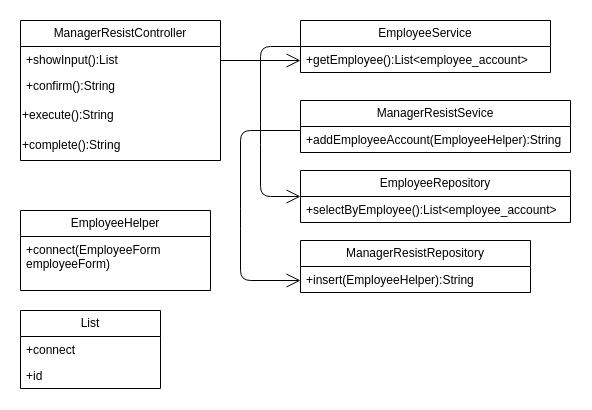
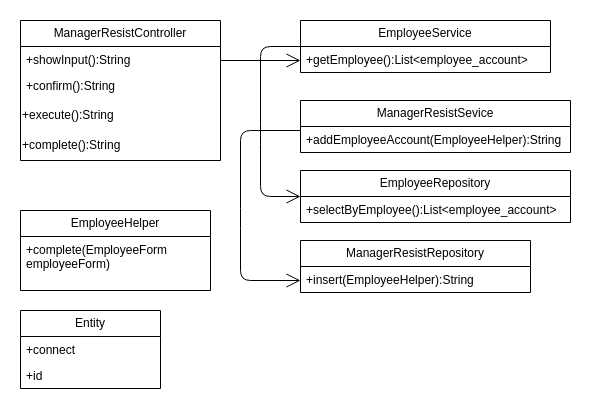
  <mxCell id="0" />
  <mxCell id="1" parent="0" />
  <mxCell id="2" value="ManagerResistController" style="swimlane;fontStyle=0;childLayout=stackLayout;horizontal=1;startSize=26;fillColor=none;horizontalStack=0;resizeParent=1;resizeParentMax=0;resizeLast=0;collapsible=1;marginBottom=0;whiteSpace=wrap;html=1;" parent="1" vertex="1"><mxGeometry x="20" y="20" width="200" height="140" as="geometry" /></mxCell>
- <mxCell id="3" value="+showInput():List&lt;span style=&quot;white-space: pre;&quot;&gt;&#09;&lt;/span&gt;&lt;div&gt;&lt;br&gt;&lt;/div&gt;" style="text;strokeColor=none;fillColor=none;align=left;verticalAlign=top;spacingLeft=4;spacingRight=4;overflow=hidden;rotatable=0;points=[[0,0.5],[1,0.5]];portConstraint=eastwest;whiteSpace=wrap;html=1;" parent="2" vertex="1"><mxGeometry y="26" width="200" height="26" as="geometry" /></mxCell>
+ <mxCell id="3" value="+showInput():String&lt;span style=&quot;white-space: pre;&quot;&gt;&#09;&lt;/span&gt;&lt;div&gt;&lt;br&gt;&lt;/div&gt;" style="text;strokeColor=none;fillColor=none;align=left;verticalAlign=top;spacingLeft=4;spacingRight=4;overflow=hidden;rotatable=0;points=[[0,0.5],[1,0.5]];portConstraint=eastwest;whiteSpace=wrap;html=1;" parent="2" vertex="1"><mxGeometry y="26" width="200" height="26" as="geometry" /></mxCell>
  <mxCell id="4" value="+confirm():String" style="text;strokeColor=none;fillColor=none;align=left;verticalAlign=top;spacingLeft=4;spacingRight=4;overflow=hidden;rotatable=0;points=[[0,0.5],[1,0.5]];portConstraint=eastwest;whiteSpace=wrap;html=1;" parent="2" vertex="1"><mxGeometry y="52" width="200" height="28" as="geometry" /></mxCell>
  <mxCell id="5" value="+execute():String" style="text;html=1;align=left;verticalAlign=middle;resizable=0;points=[];autosize=1;strokeColor=none;fillColor=none;" parent="2" vertex="1"><mxGeometry y="80" width="200" height="30" as="geometry" /></mxCell>
  <mxCell id="6" value="+complete():String" style="text;html=1;align=left;verticalAlign=middle;resizable=0;points=[];autosize=1;strokeColor=none;fillColor=none;" parent="2" vertex="1"><mxGeometry y="110" width="200" height="30" as="geometry" /></mxCell>
  <mxCell id="7" value="EmployeeService" style="swimlane;fontStyle=0;childLayout=stackLayout;horizontal=1;startSize=26;fillColor=none;horizontalStack=0;resizeParent=1;resizeParentMax=0;resizeLast=0;collapsible=1;marginBottom=0;whiteSpace=wrap;html=1;" parent="1" vertex="1"><mxGeometry x="300" y="20" width="250" height="52" as="geometry" /></mxCell>
  <mxCell id="8" value="+getEmployee():List&amp;lt;employee_account&amp;gt;" style="text;strokeColor=none;fillColor=none;align=left;verticalAlign=top;spacingLeft=4;spacingRight=4;overflow=hidden;rotatable=0;points=[[0,0.5],[1,0.5]];portConstraint=eastwest;whiteSpace=wrap;html=1;" parent="7" vertex="1"><mxGeometry y="26" width="250" height="26" as="geometry" /></mxCell>
  <mxCell id="9" value="ManagerResistSevice" style="swimlane;fontStyle=0;childLayout=stackLayout;horizontal=1;startSize=26;fillColor=none;horizontalStack=0;resizeParent=1;resizeParentMax=0;resizeLast=0;collapsible=1;marginBottom=0;whiteSpace=wrap;html=1;" parent="1" vertex="1"><mxGeometry x="300" y="100" width="270" height="52" as="geometry" /></mxCell>
  <mxCell id="10" value="+addEmployeeAccount(EmployeeHelper):String" style="text;strokeColor=none;fillColor=none;align=left;verticalAlign=top;spacingLeft=4;spacingRight=4;overflow=hidden;rotatable=0;points=[[0,0.5],[1,0.5]];portConstraint=eastwest;whiteSpace=wrap;html=1;" parent="9" vertex="1"><mxGeometry y="26" width="270" height="26" as="geometry" /></mxCell>
  <mxCell id="11" value="EmployeeRepository" style="swimlane;fontStyle=0;childLayout=stackLayout;horizontal=1;startSize=26;fillColor=none;horizontalStack=0;resizeParent=1;resizeParentMax=0;resizeLast=0;collapsible=1;marginBottom=0;whiteSpace=wrap;html=1;" parent="1" vertex="1"><mxGeometry x="300" y="170" width="270" height="52" as="geometry" /></mxCell>
  <mxCell id="12" value="+selectByEmployee():List&amp;lt;employee_account&amp;gt;" style="text;strokeColor=none;fillColor=none;align=left;verticalAlign=top;spacingLeft=4;spacingRight=4;overflow=hidden;rotatable=0;points=[[0,0.5],[1,0.5]];portConstraint=eastwest;whiteSpace=wrap;html=1;" parent="11" vertex="1"><mxGeometry y="26" width="270" height="26" as="geometry" /></mxCell>
  <mxCell id="13" value="ManagerResistRepository" style="swimlane;fontStyle=0;childLayout=stackLayout;horizontal=1;startSize=26;fillColor=none;horizontalStack=0;resizeParent=1;resizeParentMax=0;resizeLast=0;collapsible=1;marginBottom=0;whiteSpace=wrap;html=1;" parent="1" vertex="1"><mxGeometry x="300" y="240" width="230" height="52" as="geometry" /></mxCell>
  <mxCell id="14" value="+insert(EmployeeHelper):String" style="text;strokeColor=none;fillColor=none;align=left;verticalAlign=top;spacingLeft=4;spacingRight=4;overflow=hidden;rotatable=0;points=[[0,0.5],[1,0.5]];portConstraint=eastwest;whiteSpace=wrap;html=1;" parent="13" vertex="1"><mxGeometry y="26" width="230" height="26" as="geometry" /></mxCell>
  <mxCell id="15" value="" style="endArrow=open;endFill=1;endSize=12;html=1;" parent="1" edge="1"><mxGeometry width="160" relative="1" as="geometry"><mxPoint x="220" y="60" as="sourcePoint" /><mxPoint x="300" y="60" as="targetPoint" /></mxGeometry></mxCell>
  <mxCell id="16" value="" style="endArrow=open;endFill=1;endSize=12;html=1;exitX=0;exitY=0.5;exitDx=0;exitDy=0;entryX=0;entryY=0.5;entryDx=0;entryDy=0;" parent="1" source="7" target="11" edge="1"><mxGeometry width="160" relative="1" as="geometry"><mxPoint x="232" y="107" as="sourcePoint" /><mxPoint x="260" y="200" as="targetPoint" /><Array as="points"><mxPoint x="260" y="46" /><mxPoint x="260" y="134" /><mxPoint x="260" y="196" /></Array></mxGeometry></mxCell>
  <mxCell id="17" value="" style="endArrow=open;endFill=1;endSize=12;html=1;exitX=0;exitY=0.5;exitDx=0;exitDy=0;entryX=0;entryY=0.5;entryDx=0;entryDy=0;" parent="1" edge="1"><mxGeometry width="160" relative="1" as="geometry"><mxPoint x="300" y="130" as="sourcePoint" /><mxPoint x="300" y="280" as="targetPoint" /><Array as="points"><mxPoint x="240" y="130" /><mxPoint x="240" y="218" /><mxPoint x="240" y="280" /></Array></mxGeometry></mxCell>
- <mxCell id="18" value="List" style="swimlane;fontStyle=0;childLayout=stackLayout;horizontal=1;startSize=26;fillColor=none;horizontalStack=0;resizeParent=1;resizeParentMax=0;resizeLast=0;collapsible=1;marginBottom=0;whiteSpace=wrap;html=1;" parent="1" vertex="1"><mxGeometry x="20" y="310" width="140" height="78" as="geometry" /></mxCell>
+ <mxCell id="18" value="Entity" style="swimlane;fontStyle=0;childLayout=stackLayout;horizontal=1;startSize=26;fillColor=none;horizontalStack=0;resizeParent=1;resizeParentMax=0;resizeLast=0;collapsible=1;marginBottom=0;whiteSpace=wrap;html=1;" parent="1" vertex="1"><mxGeometry x="20" y="310" width="140" height="78" as="geometry" /></mxCell>
  <mxCell id="19" value="+connect" style="text;strokeColor=none;fillColor=none;align=left;verticalAlign=top;spacingLeft=4;spacingRight=4;overflow=hidden;rotatable=0;points=[[0,0.5],[1,0.5]];portConstraint=eastwest;whiteSpace=wrap;html=1;" parent="18" vertex="1"><mxGeometry y="26" width="140" height="26" as="geometry" /></mxCell>
  <mxCell id="20" value="+id" style="text;strokeColor=none;fillColor=none;align=left;verticalAlign=top;spacingLeft=4;spacingRight=4;overflow=hidden;rotatable=0;points=[[0,0.5],[1,0.5]];portConstraint=eastwest;whiteSpace=wrap;html=1;" parent="18" vertex="1"><mxGeometry y="52" width="140" height="26" as="geometry" /></mxCell>
  <mxCell id="21" value="EmployeeHelper" style="swimlane;fontStyle=0;childLayout=stackLayout;horizontal=1;startSize=26;fillColor=none;horizontalStack=0;resizeParent=1;resizeParentMax=0;resizeLast=0;collapsible=1;marginBottom=0;whiteSpace=wrap;html=1;" parent="1" vertex="1"><mxGeometry x="20" y="210" width="190" height="80" as="geometry" /></mxCell>
- <mxCell id="22" value="+connect(EmployeeForm employeeForm)" style="text;strokeColor=none;fillColor=none;align=left;verticalAlign=top;spacingLeft=4;spacingRight=4;overflow=hidden;rotatable=0;points=[[0,0.5],[1,0.5]];portConstraint=eastwest;whiteSpace=wrap;html=1;" parent="21" vertex="1"><mxGeometry y="26" width="190" height="54" as="geometry" /></mxCell>
+ <mxCell id="22" value="+complete(EmployeeForm employeeForm)" style="text;strokeColor=none;fillColor=none;align=left;verticalAlign=top;spacingLeft=4;spacingRight=4;overflow=hidden;rotatable=0;points=[[0,0.5],[1,0.5]];portConstraint=eastwest;whiteSpace=wrap;html=1;" parent="21" vertex="1"><mxGeometry y="26" width="190" height="54" as="geometry" /></mxCell>
